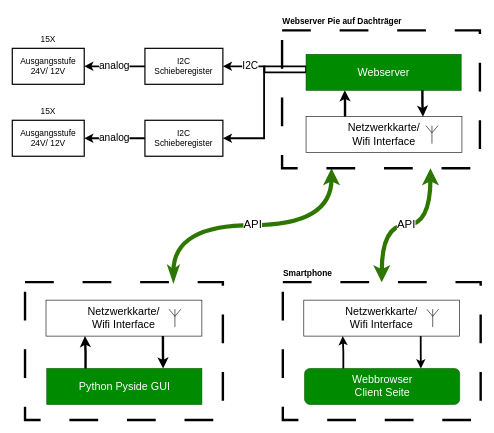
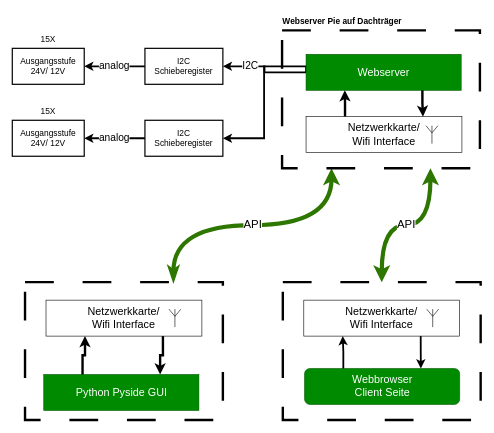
  <mxCell id="0" />
  <mxCell id="1" parent="0" />
  <mxCell id="2" value="I2C" style="edgeStyle=orthogonalEdgeStyle;rounded=0;orthogonalLoop=1;jettySize=auto;html=1;exitX=0;exitY=0.5;exitDx=0;exitDy=0;strokeWidth=3;fontSize=17;" parent="1" source="29" target="6" edge="1"><mxGeometry x="0.385" relative="1" as="geometry"><mxPoint as="offset" /></mxGeometry></mxCell>
  <mxCell id="3" style="edgeStyle=orthogonalEdgeStyle;rounded=0;orthogonalLoop=1;jettySize=auto;html=1;exitX=0;exitY=0.5;exitDx=0;exitDy=0;entryX=1;entryY=0.5;entryDx=0;entryDy=0;strokeWidth=3;" parent="1" source="29" target="10" edge="1"><mxGeometry relative="1" as="geometry"><Array as="points"><mxPoint x="440" y="110" /><mxPoint x="440" y="230" /></Array></mxGeometry></mxCell>
  <mxCell id="4" value="Ausgangsstufe 24V/ 12V" style="rounded=0;whiteSpace=wrap;html=1;fontSize=14;strokeWidth=2;" parent="1" vertex="1"><mxGeometry x="20" y="80" width="120" height="60" as="geometry" /></mxCell>
  <mxCell id="5" value="analog" style="edgeStyle=orthogonalEdgeStyle;rounded=0;orthogonalLoop=1;jettySize=auto;html=1;exitX=0;exitY=0.5;exitDx=0;exitDy=0;strokeWidth=3;fontSize=17;" parent="1" source="6" target="4" edge="1"><mxGeometry relative="1" as="geometry" /></mxCell>
  <mxCell id="6" value="I2C &lt;br style=&quot;font-size: 14px;&quot;&gt;Schieberegister" style="rounded=0;whiteSpace=wrap;html=1;fontSize=14;strokeWidth=2;" parent="1" vertex="1"><mxGeometry x="241.25" y="80" width="130" height="60" as="geometry" /></mxCell>
  <mxCell id="7" value="15X" style="text;html=1;strokeColor=none;fillColor=none;align=center;verticalAlign=middle;whiteSpace=wrap;rounded=0;fontSize=14;" parent="1" vertex="1"><mxGeometry x="50" y="50" width="60" height="30" as="geometry" /></mxCell>
  <mxCell id="8" value="Ausgangsstufe 24V/ 12V" style="rounded=0;whiteSpace=wrap;html=1;fontSize=14;strokeWidth=2;" parent="1" vertex="1"><mxGeometry x="20" y="200" width="120" height="60" as="geometry" /></mxCell>
  <mxCell id="9" value="analog" style="edgeStyle=orthogonalEdgeStyle;rounded=0;orthogonalLoop=1;jettySize=auto;html=1;exitX=0;exitY=0.5;exitDx=0;exitDy=0;entryX=1;entryY=0.5;entryDx=0;entryDy=0;strokeWidth=3;fontSize=17;" parent="1" source="10" target="8" edge="1"><mxGeometry relative="1" as="geometry" /></mxCell>
  <mxCell id="10" value="I2C &lt;br style=&quot;font-size: 14px;&quot;&gt;Schieberegister" style="rounded=0;whiteSpace=wrap;html=1;fontSize=14;strokeWidth=2;" parent="1" vertex="1"><mxGeometry x="241.25" y="200" width="130" height="60" as="geometry" /></mxCell>
  <mxCell id="11" value="15X" style="text;html=1;strokeColor=none;fillColor=none;align=center;verticalAlign=middle;whiteSpace=wrap;rounded=0;fontSize=14;" parent="1" vertex="1"><mxGeometry x="50" y="170" width="60" height="30" as="geometry" /></mxCell>
  <mxCell id="12" value="API" style="edgeStyle=orthogonalEdgeStyle;rounded=0;orthogonalLoop=1;jettySize=auto;html=1;exitX=0.75;exitY=0;exitDx=0;exitDy=0;entryX=0.25;entryY=1;entryDx=0;entryDy=0;curved=1;startArrow=classicThin;startFill=1;fillColor=#60a917;strokeColor=#2D7600;strokeWidth=7;fontSize=19;" parent="1" source="15" target="28" edge="1"><mxGeometry relative="1" as="geometry" /></mxCell>
  <mxCell id="13" value="API" style="edgeStyle=orthogonalEdgeStyle;rounded=0;orthogonalLoop=1;jettySize=auto;html=1;exitX=0.5;exitY=0;exitDx=0;exitDy=0;entryX=0.75;entryY=1;entryDx=0;entryDy=0;curved=1;startArrow=classic;startFill=1;fillColor=#60a917;strokeColor=#2D7600;strokeWidth=7;fontSize=19;" parent="1" source="21" target="28" edge="1"><mxGeometry relative="1" as="geometry" /></mxCell>
  <mxCell id="14" value="" style="group;strokeWidth=3;fontSize=18;" parent="1" vertex="1" connectable="0"><mxGeometry x="40" y="440" width="331.25" height="260" as="geometry" /></mxCell>
  <mxCell id="15" value="" style="rounded=0;whiteSpace=wrap;html=1;fillColor=none;dashed=1;dashPattern=12 12;strokeWidth=4;" parent="14" vertex="1"><mxGeometry x="1.25" y="30" width="330" height="230" as="geometry" /></mxCell>
- <mxCell id="16" value="Python Pyside GUI" style="rounded=0;whiteSpace=wrap;html=1;fillColor=#008a00;fontColor=#ffffff;strokeColor=#005700;fontSize=18;" parent="14" vertex="1"><mxGeometry x="37.5" y="174" width="258.75" height="60" as="geometry" /></mxCell>
+ <mxCell id="16" value="Python Pyside GUI" style="rounded=0;whiteSpace=wrap;html=1;fillColor=#008a00;fontColor=#ffffff;strokeColor=#005700;fontSize=18;" parent="14" vertex="1"><mxGeometry x="32.5" y="184" width="258.75" height="60" as="geometry" /></mxCell>
  <mxCell id="17" style="edgeStyle=orthogonalEdgeStyle;rounded=0;orthogonalLoop=1;jettySize=auto;html=1;exitX=0.75;exitY=1;exitDx=0;exitDy=0;exitPerimeter=0;entryX=0.75;entryY=0;entryDx=0;entryDy=0;strokeWidth=4;" parent="14" source="18" target="16" edge="1"><mxGeometry relative="1" as="geometry" /></mxCell>
  <mxCell id="18" value="Netzwerkkarte/&lt;br style=&quot;font-size: 18px;&quot;&gt;Wifi Interface" style="rounded=0;whiteSpace=wrap;html=1;points=[[0,0,0,0,0],[0,0.25,0,0,0],[0,0.5,0,0,0],[0,0.75,0,0,0],[0,1,0,0,0],[0.13,0,0,0,0],[0.25,0,0,0,0],[0.25,1,0,0,0],[0.38,0,0,0,0],[0.5,0,0,0,0],[0.5,1,0,0,0],[0.62,0,0,0,0],[0.75,0,0,0,0],[0.75,1,0,0,0],[0.87,0,0,0,0],[1,0,0,0,0],[1,0.25,0,0,0],[1,0.5,0,0,0],[1,0.75,0,0,0],[1,1,0,0,0]];fontSize=18;" parent="14" vertex="1"><mxGeometry x="36.25" y="60" width="260" height="60" as="geometry" /></mxCell>
  <mxCell id="19" style="edgeStyle=orthogonalEdgeStyle;rounded=0;orthogonalLoop=1;jettySize=auto;html=1;exitX=0.25;exitY=0;exitDx=0;exitDy=0;entryX=0.25;entryY=1;entryDx=0;entryDy=0;entryPerimeter=0;strokeWidth=4;" parent="14" source="16" target="18" edge="1"><mxGeometry relative="1" as="geometry" /></mxCell>
  <mxCell id="20" value="" style="verticalLabelPosition=bottom;shadow=0;dashed=0;align=center;html=1;verticalAlign=top;shape=mxgraph.electrical.radio.aerial_-_antenna_1;" parent="14" vertex="1"><mxGeometry x="241.25" y="75" width="20" height="30" as="geometry" /></mxCell>
  <mxCell id="21" value="" style="rounded=0;whiteSpace=wrap;html=1;fillColor=none;dashed=1;dashPattern=12 12;strokeWidth=4;" parent="1" vertex="1"><mxGeometry x="471.25" y="470" width="330" height="230" as="geometry" /></mxCell>
  <mxCell id="22" value="Webbrowser&lt;br style=&quot;font-size: 18px;&quot;&gt;Client Seite" style="whiteSpace=wrap;html=1;fillColor=#008a00;fontColor=#ffffff;strokeColor=#005700;fontSize=18;rounded=1;" parent="1" vertex="1"><mxGeometry x="507.5" y="614" width="258.75" height="60" as="geometry" /></mxCell>
- <mxCell id="23" value="&lt;font style=&quot;font-size: 14px;&quot;&gt;Smartphone&lt;/font&gt;" style="text;html=1;strokeColor=none;fillColor=none;align=left;verticalAlign=middle;whiteSpace=wrap;rounded=0;fontStyle=1" parent="1" vertex="1"><mxGeometry x="470" y="440" width="202.5" height="30" as="geometry" /></mxCell>
  <mxCell id="24" style="edgeStyle=orthogonalEdgeStyle;rounded=0;orthogonalLoop=1;jettySize=auto;html=1;exitX=0.75;exitY=1;exitDx=0;exitDy=0;exitPerimeter=0;entryX=0.75;entryY=0;entryDx=0;entryDy=0;strokeWidth=3;" parent="1" source="25" target="22" edge="1"><mxGeometry relative="1" as="geometry" /></mxCell>
  <mxCell id="25" value="Netzwerkkarte/&lt;br style=&quot;font-size: 18px;&quot;&gt;Wifi Interface" style="rounded=0;whiteSpace=wrap;html=1;points=[[0,0,0,0,0],[0,0.25,0,0,0],[0,0.5,0,0,0],[0,0.75,0,0,0],[0,1,0,0,0],[0.13,0,0,0,0],[0.25,0,0,0,0],[0.25,1,0,0,0],[0.38,0,0,0,0],[0.5,0,0,0,0],[0.5,1,0,0,0],[0.62,0,0,0,0],[0.75,0,0,0,0],[0.75,1,0,0,0],[0.87,0,0,0,0],[1,0,0,0,0],[1,0.25,0,0,0],[1,0.5,0,0,0],[1,0.75,0,0,0],[1,1,0,0,0]];fontSize=18;" parent="1" vertex="1"><mxGeometry x="506.25" y="500" width="260" height="60" as="geometry" /></mxCell>
  <mxCell id="26" style="edgeStyle=orthogonalEdgeStyle;rounded=0;orthogonalLoop=1;jettySize=auto;html=1;exitX=0.25;exitY=0;exitDx=0;exitDy=0;entryX=0.25;entryY=1;entryDx=0;entryDy=0;entryPerimeter=0;strokeWidth=3;" parent="1" source="22" target="25" edge="1"><mxGeometry relative="1" as="geometry" /></mxCell>
  <mxCell id="27" value="" style="verticalLabelPosition=bottom;shadow=0;dashed=0;align=center;html=1;verticalAlign=top;shape=mxgraph.electrical.radio.aerial_-_antenna_1;" parent="1" vertex="1"><mxGeometry x="711.25" y="515" width="20" height="30" as="geometry" /></mxCell>
  <mxCell id="28" value="" style="rounded=0;whiteSpace=wrap;html=1;fillColor=none;dashed=1;dashPattern=12 12;strokeWidth=4;perimeterSpacing=0;" parent="1" vertex="1"><mxGeometry x="470" y="50" width="330" height="230" as="geometry" /></mxCell>
  <mxCell id="29" value="Webserver" style="rounded=0;whiteSpace=wrap;html=1;fillColor=#008a00;fontColor=#ffffff;strokeColor=#005700;fontSize=18;" parent="1" vertex="1"><mxGeometry x="510" y="90" width="258.75" height="60" as="geometry" /></mxCell>
  <mxCell id="30" value="Webserver Pie auf Dachträger" style="text;html=1;strokeColor=none;fillColor=none;align=left;verticalAlign=middle;whiteSpace=wrap;rounded=0;fontStyle=1;fontSize=14;" parent="1" vertex="1"><mxGeometry x="468.75" y="20" width="202.5" height="30" as="geometry" /></mxCell>
  <mxCell id="31" style="edgeStyle=orthogonalEdgeStyle;rounded=0;orthogonalLoop=1;jettySize=auto;html=1;exitX=0.25;exitY=0;exitDx=0;exitDy=0;exitPerimeter=0;entryX=0.25;entryY=1;entryDx=0;entryDy=0;strokeWidth=4;" parent="1" source="32" target="29" edge="1"><mxGeometry relative="1" as="geometry" /></mxCell>
  <mxCell id="32" value="Netzwerkkarte/&lt;br style=&quot;font-size: 18px;&quot;&gt;Wifi Interface" style="rounded=0;whiteSpace=wrap;html=1;points=[[0,0,0,0,0],[0,0.25,0,0,0],[0,0.5,0,0,0],[0,0.75,0,0,0],[0,1,0,0,0],[0.13,0,0,0,0],[0.25,0,0,0,0],[0.25,1,0,0,0],[0.38,0,0,0,0],[0.5,0,0,0,0],[0.5,1,0,0,0],[0.62,0,0,0,0],[0.75,0,0,0,0],[0.75,1,0,0,0],[0.87,0,0,0,0],[1,0,0,0,0],[1,0.25,0,0,0],[1,0.5,0,0,0],[1,0.75,0,0,0],[1,1,0,0,0]];fontSize=18;" parent="1" vertex="1"><mxGeometry x="510" y="194" width="260" height="60" as="geometry" /></mxCell>
  <mxCell id="33" style="edgeStyle=orthogonalEdgeStyle;rounded=0;orthogonalLoop=1;jettySize=auto;html=1;exitX=0.75;exitY=1;exitDx=0;exitDy=0;entryX=0.75;entryY=0;entryDx=0;entryDy=0;entryPerimeter=0;strokeWidth=4;" parent="1" source="29" target="32" edge="1"><mxGeometry relative="1" as="geometry" /></mxCell>
  <mxCell id="34" value="" style="verticalLabelPosition=bottom;shadow=0;dashed=0;align=center;html=1;verticalAlign=top;shape=mxgraph.electrical.radio.aerial_-_antenna_1;" parent="1" vertex="1"><mxGeometry x="710" y="209" width="20" height="30" as="geometry" /></mxCell>
